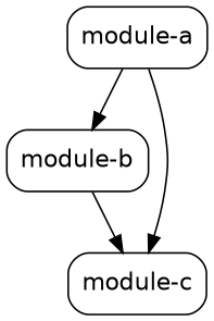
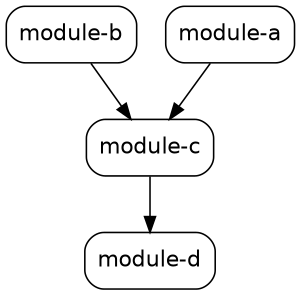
  digraph {
    node [fontname=Helvetica fontsize=14 shape=box style=rounded]
    edge [fontname=Helvetica fontsize=10]
    n1 [label=<module-b>]
    n2 [label=<module-c>]
+   n3 [label=<module-d>]
    n4 [label=<module-a>]
    n1 -> n2
-   n4 -> n1
+   n2 -> n3
    n4 -> n2
  }
